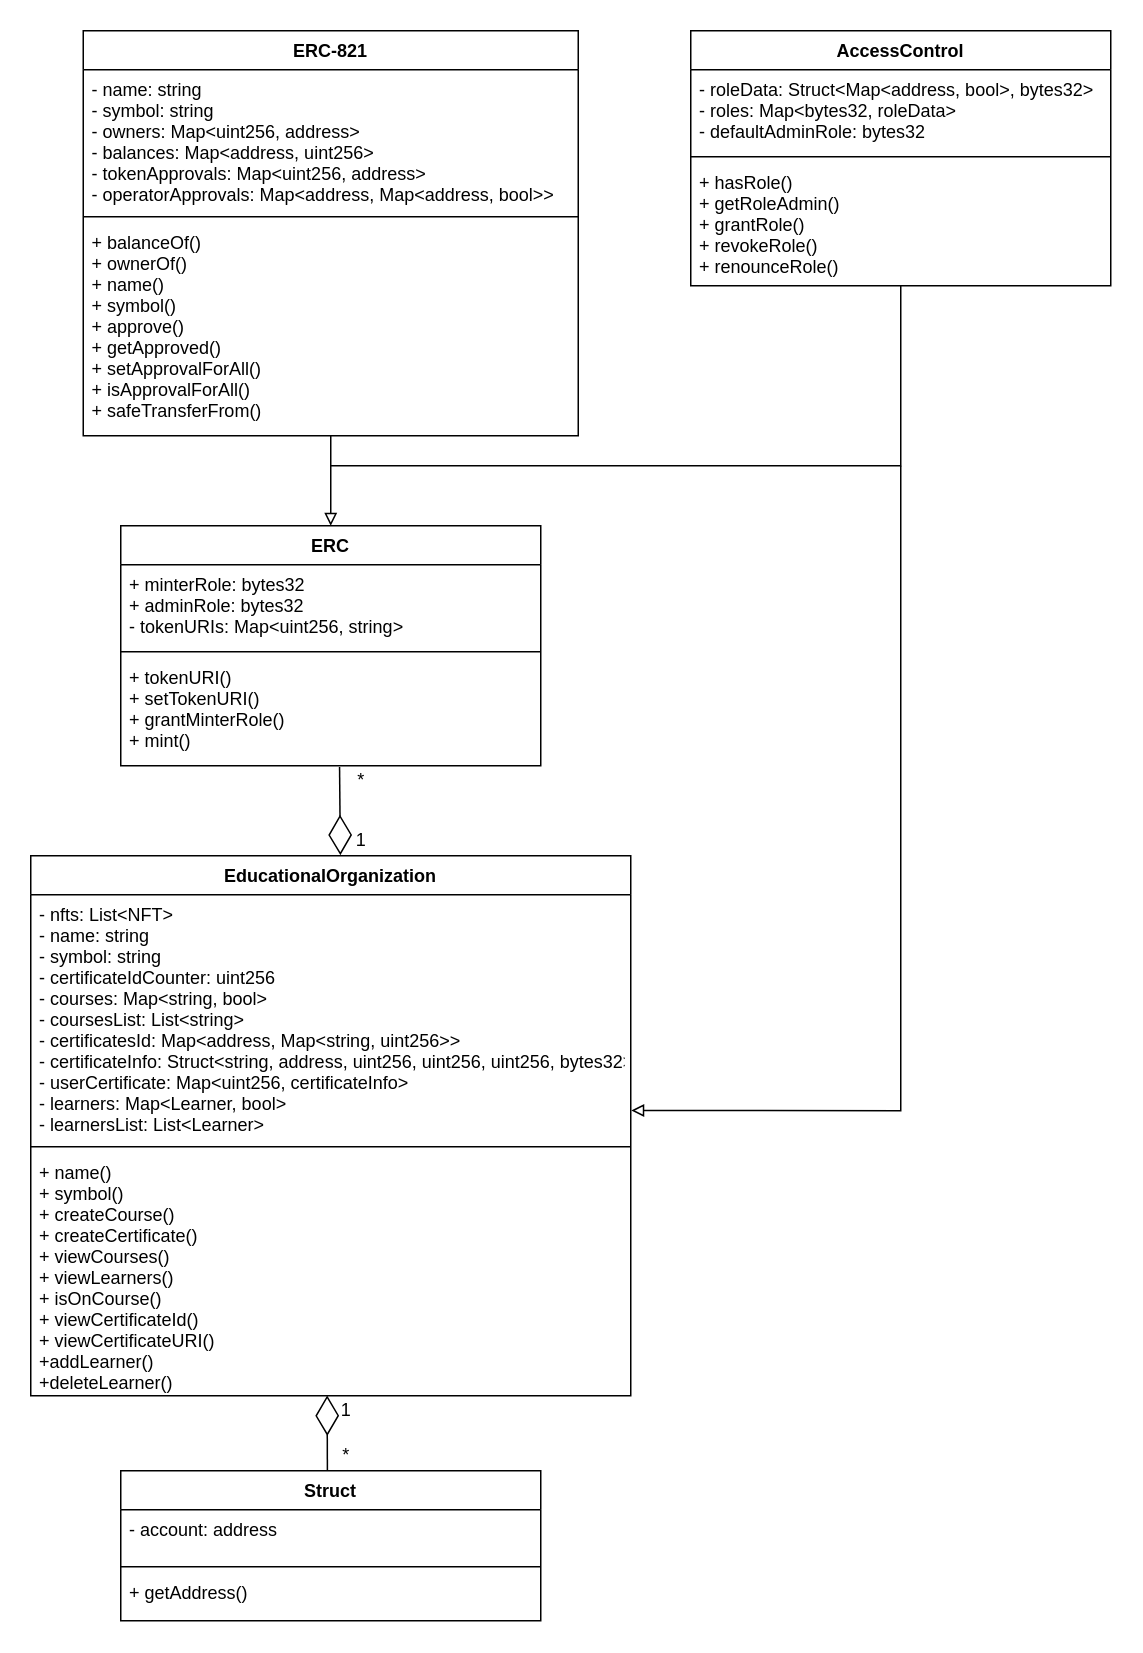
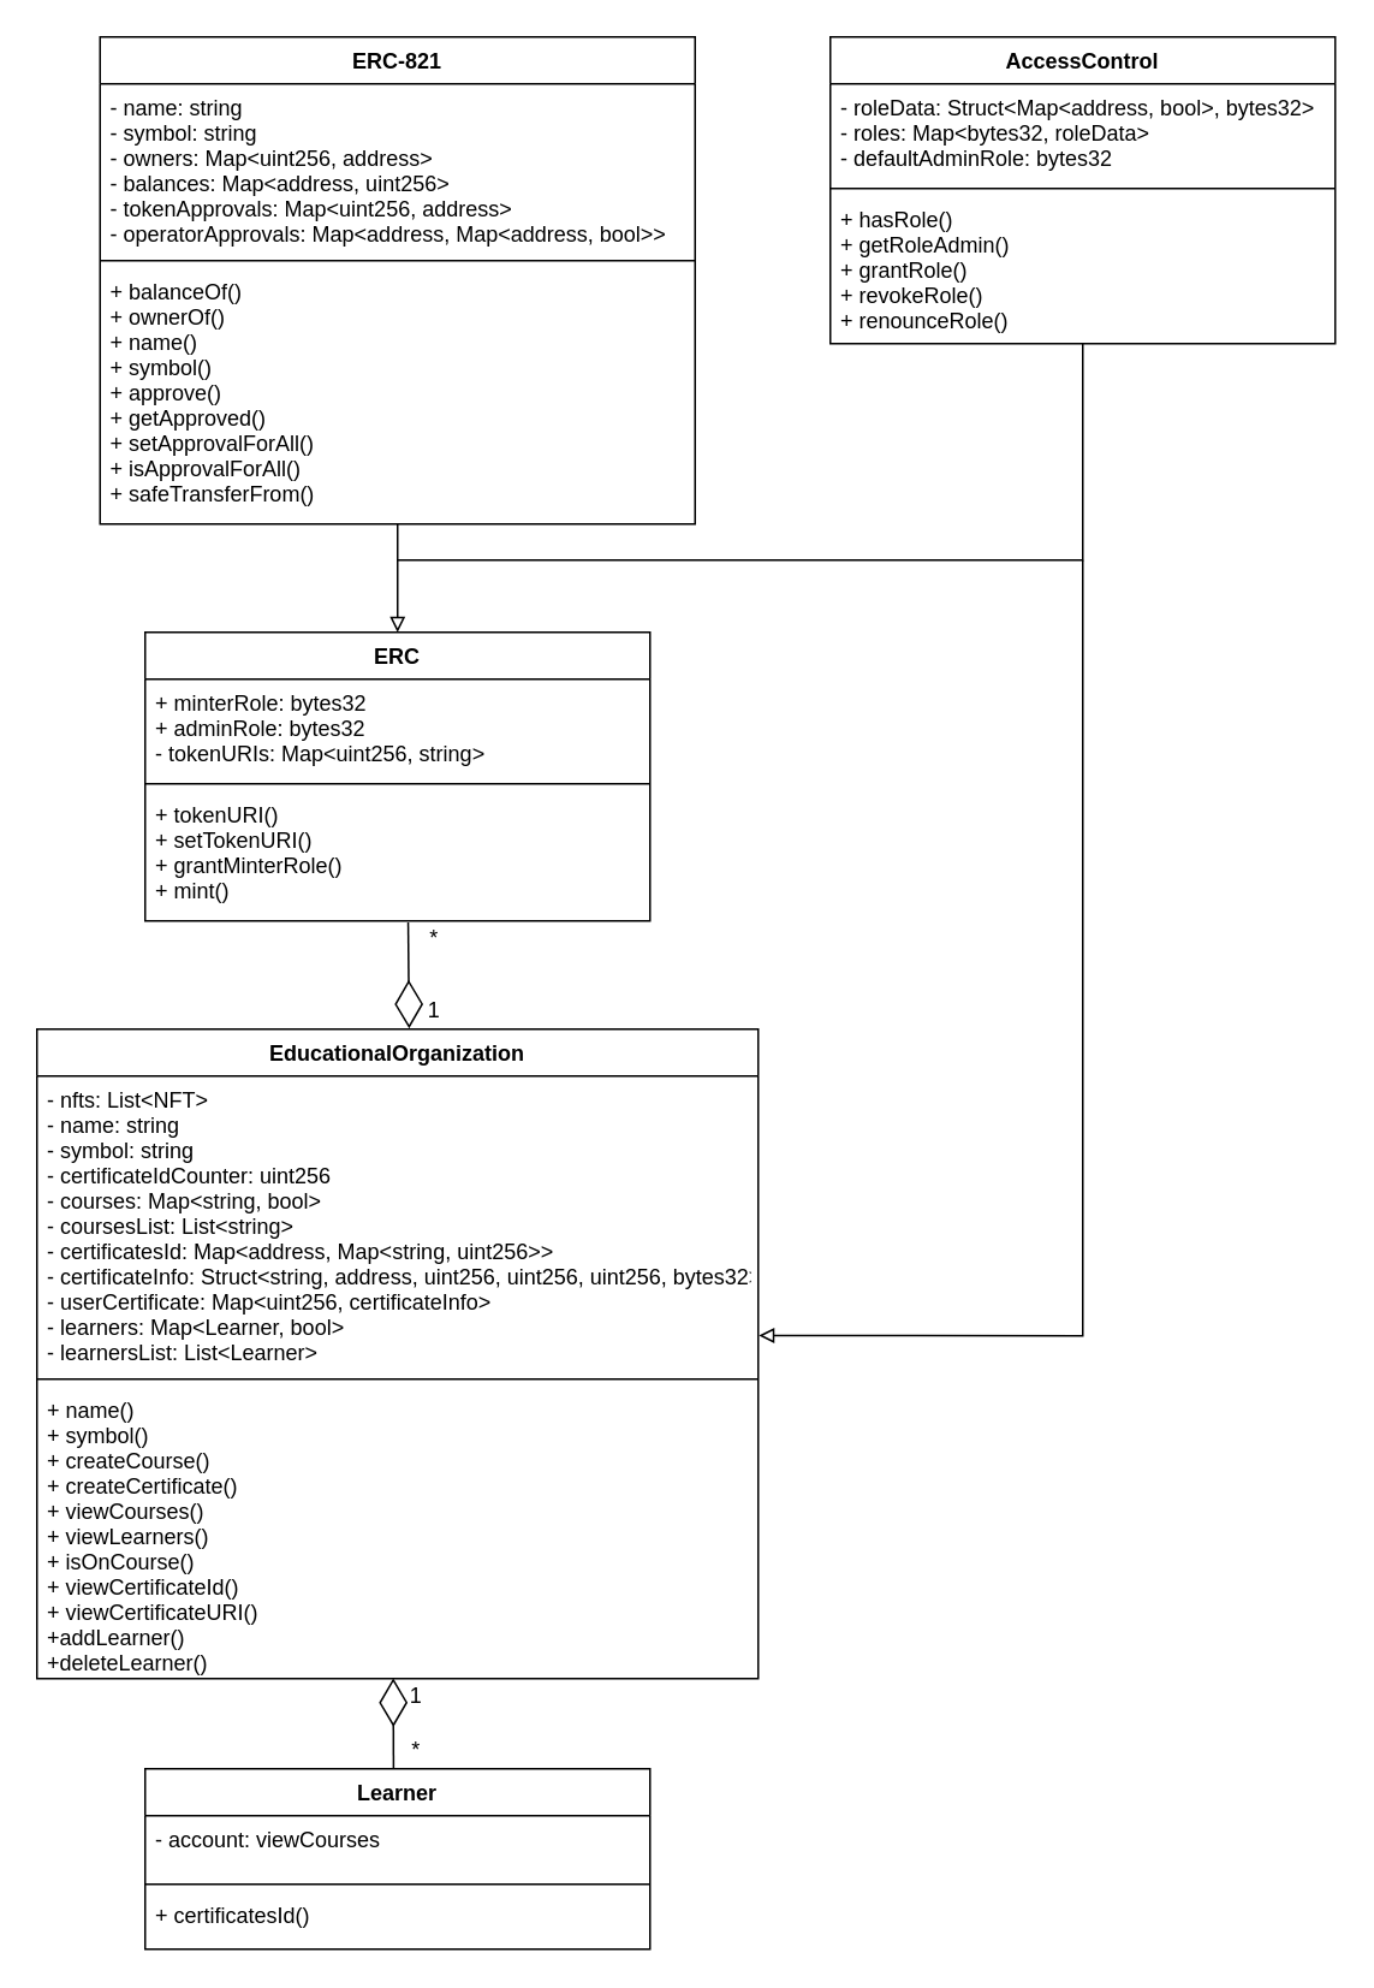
  <mxCell id="0" />
  <mxCell id="1" parent="0" />
  <mxCell id="2" value="ERC-821" style="swimlane;fontStyle=1;align=center;verticalAlign=top;childLayout=stackLayout;horizontal=1;startSize=26;horizontalStack=0;resizeParent=1;resizeParentMax=0;resizeLast=0;collapsible=1;marginBottom=0;" parent="1" vertex="1"><mxGeometry x="55" y="20" width="330" height="270" as="geometry" /></mxCell>
  <mxCell id="3" value="- name: string&#10;- symbol: string&#10;- owners: Map&lt;uint256, address&gt;&#10;- balances: Map&lt;address, uint256&gt;&#10;- tokenApprovals: Map&lt;uint256, address&gt;&#10;- operatorApprovals: Map&lt;address, Map&lt;address, bool&gt;&gt;" style="text;strokeColor=none;fillColor=none;align=left;verticalAlign=top;spacingLeft=4;spacingRight=4;overflow=hidden;rotatable=0;points=[[0,0.5],[1,0.5]];portConstraint=eastwest;" parent="2" vertex="1"><mxGeometry y="26" width="330" height="94" as="geometry" /></mxCell>
  <mxCell id="4" value="" style="line;strokeWidth=1;fillColor=none;align=left;verticalAlign=middle;spacingTop=-1;spacingLeft=3;spacingRight=3;rotatable=0;labelPosition=right;points=[];portConstraint=eastwest;" parent="2" vertex="1"><mxGeometry y="120" width="330" height="8" as="geometry" /></mxCell>
  <mxCell id="5" value="+ balanceOf()&#10;+ ownerOf()&#10;+ name()&#10;+ symbol()&#10;+ approve()&#10;+ getApproved()&#10;+ setApprovalForAll()&#10;+ isApprovalForAll()&#10;+ safeTransferFrom()" style="text;strokeColor=none;fillColor=none;align=left;verticalAlign=top;spacingLeft=4;spacingRight=4;overflow=hidden;rotatable=0;points=[[0,0.5],[1,0.5]];portConstraint=eastwest;" parent="2" vertex="1"><mxGeometry y="128" width="330" height="142" as="geometry" /></mxCell>
  <mxCell id="6" value="ERC" style="swimlane;fontStyle=1;align=center;verticalAlign=top;childLayout=stackLayout;horizontal=1;startSize=26;horizontalStack=0;resizeParent=1;resizeParentMax=0;resizeLast=0;collapsible=1;marginBottom=0;" vertex="1" parent="1"><mxGeometry x="80" y="350" width="280" height="160" as="geometry" /></mxCell>
  <mxCell id="7" value="+ minterRole: bytes32&#10;+ adminRole: bytes32&#10;- tokenURIs: Map&lt;uint256, string&gt;&#10;" style="text;strokeColor=none;fillColor=none;align=left;verticalAlign=top;spacingLeft=4;spacingRight=4;overflow=hidden;rotatable=0;points=[[0,0.5],[1,0.5]];portConstraint=eastwest;" vertex="1" parent="6"><mxGeometry y="26" width="280" height="54" as="geometry" /></mxCell>
  <mxCell id="8" value="" style="line;strokeWidth=1;fillColor=none;align=left;verticalAlign=middle;spacingTop=-1;spacingLeft=3;spacingRight=3;rotatable=0;labelPosition=right;points=[];portConstraint=eastwest;" vertex="1" parent="6"><mxGeometry y="80" width="280" height="8" as="geometry" /></mxCell>
  <mxCell id="9" value="+ tokenURI()&#10;+ setTokenURI()&#10;+ grantMinterRole()&#10;+ mint()" style="text;strokeColor=none;fillColor=none;align=left;verticalAlign=top;spacingLeft=4;spacingRight=4;overflow=hidden;rotatable=0;points=[[0,0.5],[1,0.5]];portConstraint=eastwest;" vertex="1" parent="6"><mxGeometry y="88" width="280" height="72" as="geometry" /></mxCell>
  <mxCell id="10" value="AccessControl" style="swimlane;fontStyle=1;align=center;verticalAlign=top;childLayout=stackLayout;horizontal=1;startSize=26;horizontalStack=0;resizeParent=1;resizeParentMax=0;resizeLast=0;collapsible=1;marginBottom=0;" vertex="1" parent="1"><mxGeometry x="460" y="20" width="280" height="170" as="geometry" /></mxCell>
  <mxCell id="11" value="- roleData: Struct&lt;Map&lt;address, bool&gt;, bytes32&gt;&#10;- roles: Map&lt;bytes32, roleData&gt;&#10;- defaultAdminRole: bytes32&#10;" style="text;strokeColor=none;fillColor=none;align=left;verticalAlign=top;spacingLeft=4;spacingRight=4;overflow=hidden;rotatable=0;points=[[0,0.5],[1,0.5]];portConstraint=eastwest;" vertex="1" parent="10"><mxGeometry y="26" width="280" height="54" as="geometry" /></mxCell>
  <mxCell id="12" value="" style="line;strokeWidth=1;fillColor=none;align=left;verticalAlign=middle;spacingTop=-1;spacingLeft=3;spacingRight=3;rotatable=0;labelPosition=right;points=[];portConstraint=eastwest;" vertex="1" parent="10"><mxGeometry y="80" width="280" height="8" as="geometry" /></mxCell>
  <mxCell id="13" value="+ hasRole()&#10;+ getRoleAdmin()&#10;+ grantRole()&#10;+ revokeRole()&#10;+ renounceRole()&#10;" style="text;strokeColor=none;fillColor=none;align=left;verticalAlign=top;spacingLeft=4;spacingRight=4;overflow=hidden;rotatable=0;points=[[0,0.5],[1,0.5]];portConstraint=eastwest;" vertex="1" parent="10"><mxGeometry y="88" width="280" height="82" as="geometry" /></mxCell>
  <mxCell id="14" value="EducationalOrganization" style="swimlane;fontStyle=1;align=center;verticalAlign=top;childLayout=stackLayout;horizontal=1;startSize=26;horizontalStack=0;resizeParent=1;resizeParentMax=0;resizeLast=0;collapsible=1;marginBottom=0;" vertex="1" parent="1"><mxGeometry x="20" y="570" width="400" height="360" as="geometry" /></mxCell>
  <mxCell id="15" value="- nfts: List&lt;NFT&gt;&#10;- name: string&#10;- symbol: string&#10;- certificateIdCounter: uint256&#10;- courses: Map&lt;string, bool&gt;&#10;- coursesList: List&lt;string&gt;&#10;- certificatesId: Map&lt;address, Map&lt;string, uint256&gt;&gt;&#10;- certificateInfo: Struct&lt;string, address, uint256, uint256, uint256, bytes32&gt;&#10;- userCertificate: Map&lt;uint256, certificateInfo&gt;&#10;- learners: Map&lt;Learner, bool&gt;&#10;- learnersList: List&lt;Learner&gt;" style="text;strokeColor=none;fillColor=none;align=left;verticalAlign=top;spacingLeft=4;spacingRight=4;overflow=hidden;rotatable=0;points=[[0,0.5],[1,0.5]];portConstraint=eastwest;" vertex="1" parent="14"><mxGeometry y="26" width="400" height="164" as="geometry" /></mxCell>
  <mxCell id="16" value="" style="line;strokeWidth=1;fillColor=none;align=left;verticalAlign=middle;spacingTop=-1;spacingLeft=3;spacingRight=3;rotatable=0;labelPosition=right;points=[];portConstraint=eastwest;" vertex="1" parent="14"><mxGeometry y="190" width="400" height="8" as="geometry" /></mxCell>
  <mxCell id="17" value="+ name()&#10;+ symbol()&#10;+ createCourse()&#10;+ createCertificate()&#10;+ viewCourses()&#10;+ viewLearners()&#10;+ isOnCourse()&#10;+ viewCertificateId()&#10;+ viewCertificateURI()&#10;+addLearner()&#10;+deleteLearner()" style="text;strokeColor=none;fillColor=none;align=left;verticalAlign=top;spacingLeft=4;spacingRight=4;overflow=hidden;rotatable=0;points=[[0,0.5],[1,0.5]];portConstraint=eastwest;" vertex="1" parent="14"><mxGeometry y="198" width="400" height="162" as="geometry" /></mxCell>
- <mxCell id="18" value="Struct" style="swimlane;fontStyle=1;align=center;verticalAlign=top;childLayout=stackLayout;horizontal=1;startSize=26;horizontalStack=0;resizeParent=1;resizeParentMax=0;resizeLast=0;collapsible=1;marginBottom=0;" vertex="1" parent="1"><mxGeometry x="80" y="980" width="280" height="100" as="geometry" /></mxCell>
- <mxCell id="19" value="- account: address&#10;" style="text;strokeColor=none;fillColor=none;align=left;verticalAlign=top;spacingLeft=4;spacingRight=4;overflow=hidden;rotatable=0;points=[[0,0.5],[1,0.5]];portConstraint=eastwest;" vertex="1" parent="18"><mxGeometry y="26" width="280" height="34" as="geometry" /></mxCell>
+ <mxCell id="18" value="Learner" style="swimlane;fontStyle=1;align=center;verticalAlign=top;childLayout=stackLayout;horizontal=1;startSize=26;horizontalStack=0;resizeParent=1;resizeParentMax=0;resizeLast=0;collapsible=1;marginBottom=0;" vertex="1" parent="1"><mxGeometry x="80" y="980" width="280" height="100" as="geometry" /></mxCell>
+ <mxCell id="19" value="- account: viewCourses&#10;" style="text;strokeColor=none;fillColor=none;align=left;verticalAlign=top;spacingLeft=4;spacingRight=4;overflow=hidden;rotatable=0;points=[[0,0.5],[1,0.5]];portConstraint=eastwest;" vertex="1" parent="18"><mxGeometry y="26" width="280" height="34" as="geometry" /></mxCell>
  <mxCell id="20" value="" style="line;strokeWidth=1;fillColor=none;align=left;verticalAlign=middle;spacingTop=-1;spacingLeft=3;spacingRight=3;rotatable=0;labelPosition=right;points=[];portConstraint=eastwest;" vertex="1" parent="18"><mxGeometry y="60" width="280" height="8" as="geometry" /></mxCell>
- <mxCell id="21" value="+ getAddress()" style="text;strokeColor=none;fillColor=none;align=left;verticalAlign=top;spacingLeft=4;spacingRight=4;overflow=hidden;rotatable=0;points=[[0,0.5],[1,0.5]];portConstraint=eastwest;" vertex="1" parent="18"><mxGeometry y="68" width="280" height="32" as="geometry" /></mxCell>
+ <mxCell id="21" value="+ certificatesId()" style="text;strokeColor=none;fillColor=none;align=left;verticalAlign=top;spacingLeft=4;spacingRight=4;overflow=hidden;rotatable=0;points=[[0,0.5],[1,0.5]];portConstraint=eastwest;" vertex="1" parent="18"><mxGeometry y="68" width="280" height="32" as="geometry" /></mxCell>
  <mxCell id="22" value="" style="endArrow=diamondThin;endFill=0;endSize=24;html=1;rounded=0;exitX=0.492;exitY=0.001;exitDx=0;exitDy=0;exitPerimeter=0;entryX=0.494;entryY=0.999;entryDx=0;entryDy=0;entryPerimeter=0;" edge="1" parent="1" source="18" target="17"><mxGeometry width="160" relative="1" as="geometry"><mxPoint x="470" y="960" as="sourcePoint" /><mxPoint x="630" y="960" as="targetPoint" /></mxGeometry></mxCell>
  <mxCell id="23" value="1" style="text;html=1;align=center;verticalAlign=middle;resizable=0;points=[];autosize=1;strokeColor=none;fillColor=none;" vertex="1" parent="1"><mxGeometry x="220" y="930" width="20" height="20" as="geometry" /></mxCell>
  <mxCell id="24" value="*" style="text;html=1;align=center;verticalAlign=middle;resizable=0;points=[];autosize=1;strokeColor=none;fillColor=none;" vertex="1" parent="1"><mxGeometry x="220" y="960" width="20" height="20" as="geometry" /></mxCell>
  <mxCell id="25" value="" style="endArrow=diamondThin;endFill=0;endSize=24;html=1;rounded=0;entryX=0.516;entryY=-0.001;entryDx=0;entryDy=0;entryPerimeter=0;exitX=0.521;exitY=1.012;exitDx=0;exitDy=0;exitPerimeter=0;" edge="1" parent="1" source="9" target="14"><mxGeometry width="160" relative="1" as="geometry"><mxPoint x="230" y="510" as="sourcePoint" /><mxPoint x="460" y="650" as="targetPoint" /></mxGeometry></mxCell>
  <mxCell id="26" value="1" style="text;html=1;align=center;verticalAlign=middle;resizable=0;points=[];autosize=1;strokeColor=none;fillColor=none;" vertex="1" parent="1"><mxGeometry x="230" y="550" width="20" height="20" as="geometry" /></mxCell>
  <mxCell id="27" value="*" style="text;html=1;align=center;verticalAlign=middle;resizable=0;points=[];autosize=1;strokeColor=none;fillColor=none;" vertex="1" parent="1"><mxGeometry x="230" y="510" width="20" height="20" as="geometry" /></mxCell>
  <mxCell id="28" value="" style="endArrow=block;html=1;rounded=0;entryX=0.5;entryY=0;entryDx=0;entryDy=0;fillColor=none;endFill=0;" edge="1" parent="1" source="5" target="6"><mxGeometry width="50" height="50" relative="1" as="geometry"><mxPoint x="230" y="310" as="sourcePoint" /><mxPoint x="480" y="400" as="targetPoint" /></mxGeometry></mxCell>
  <mxCell id="29" value="" style="endArrow=none;html=1;rounded=0;fillColor=none;endFill=0;" edge="1" parent="1" source="13"><mxGeometry width="50" height="50" relative="1" as="geometry"><mxPoint x="230" y="300" as="sourcePoint" /><mxPoint x="220" y="310" as="targetPoint" /><Array as="points"><mxPoint x="600" y="310" /></Array></mxGeometry></mxCell>
  <mxCell id="30" value="" style="endArrow=block;html=1;rounded=0;fillColor=none;endFill=0;entryX=1.001;entryY=0.877;entryDx=0;entryDy=0;entryPerimeter=0;" edge="1" parent="1" target="15"><mxGeometry width="50" height="50" relative="1" as="geometry"><mxPoint x="600" y="310" as="sourcePoint" /><mxPoint x="600" y="740" as="targetPoint" /><Array as="points"><mxPoint x="600" y="740" /></Array></mxGeometry></mxCell>
